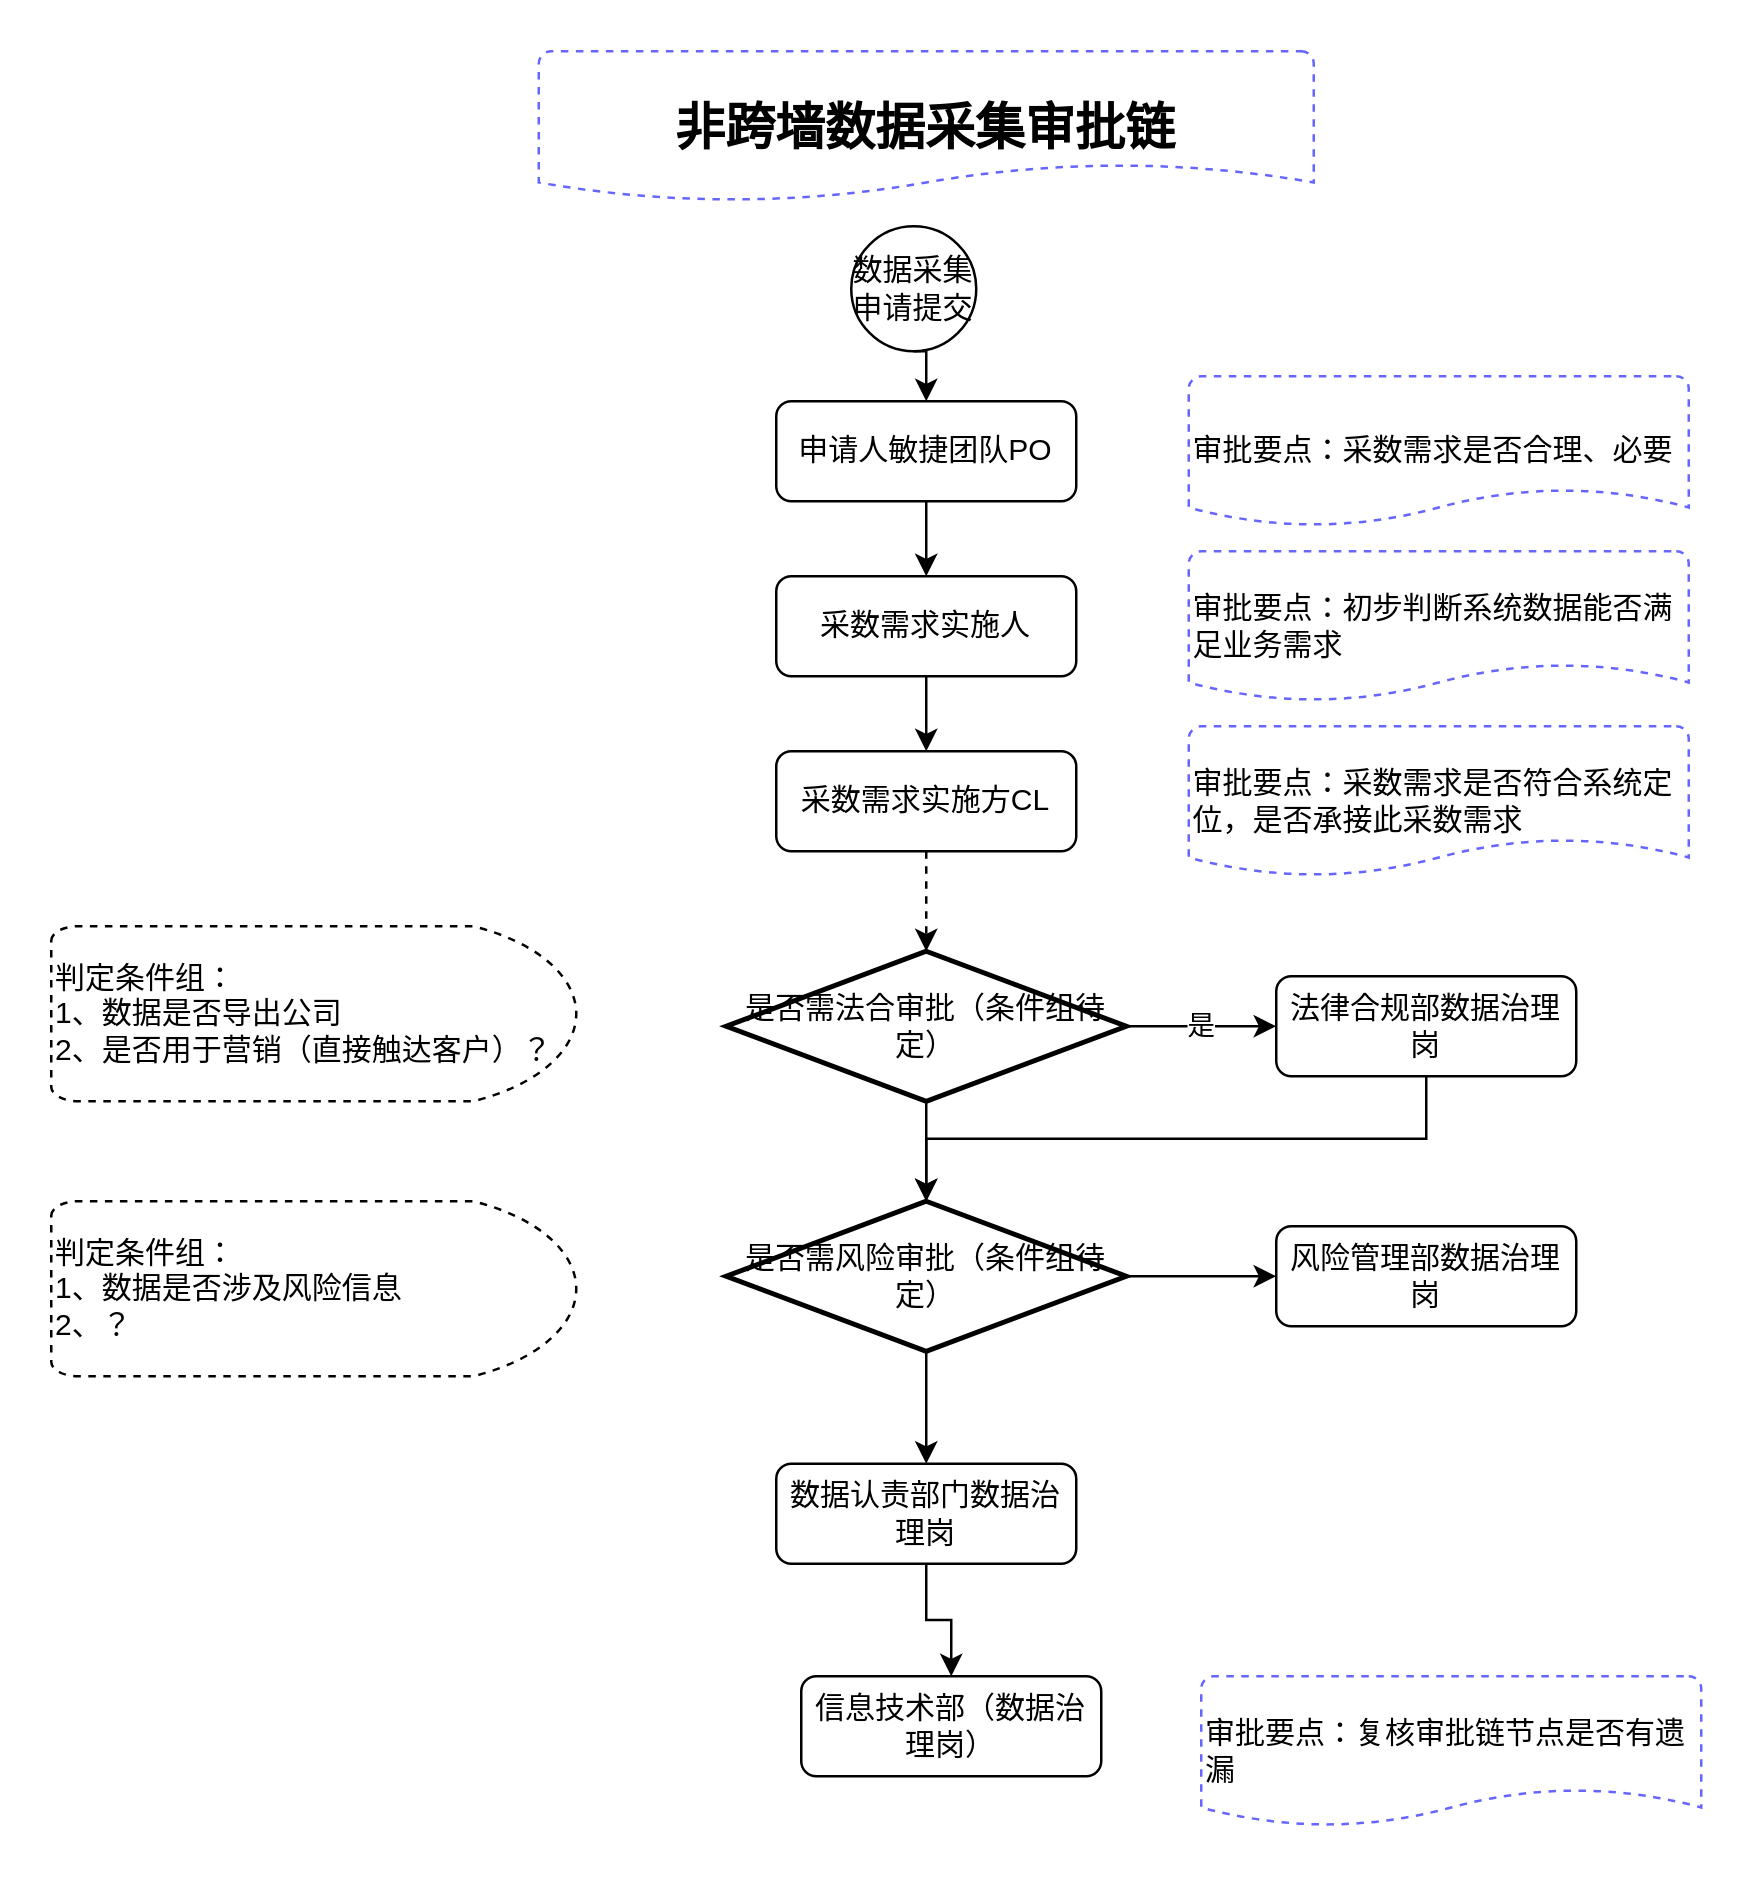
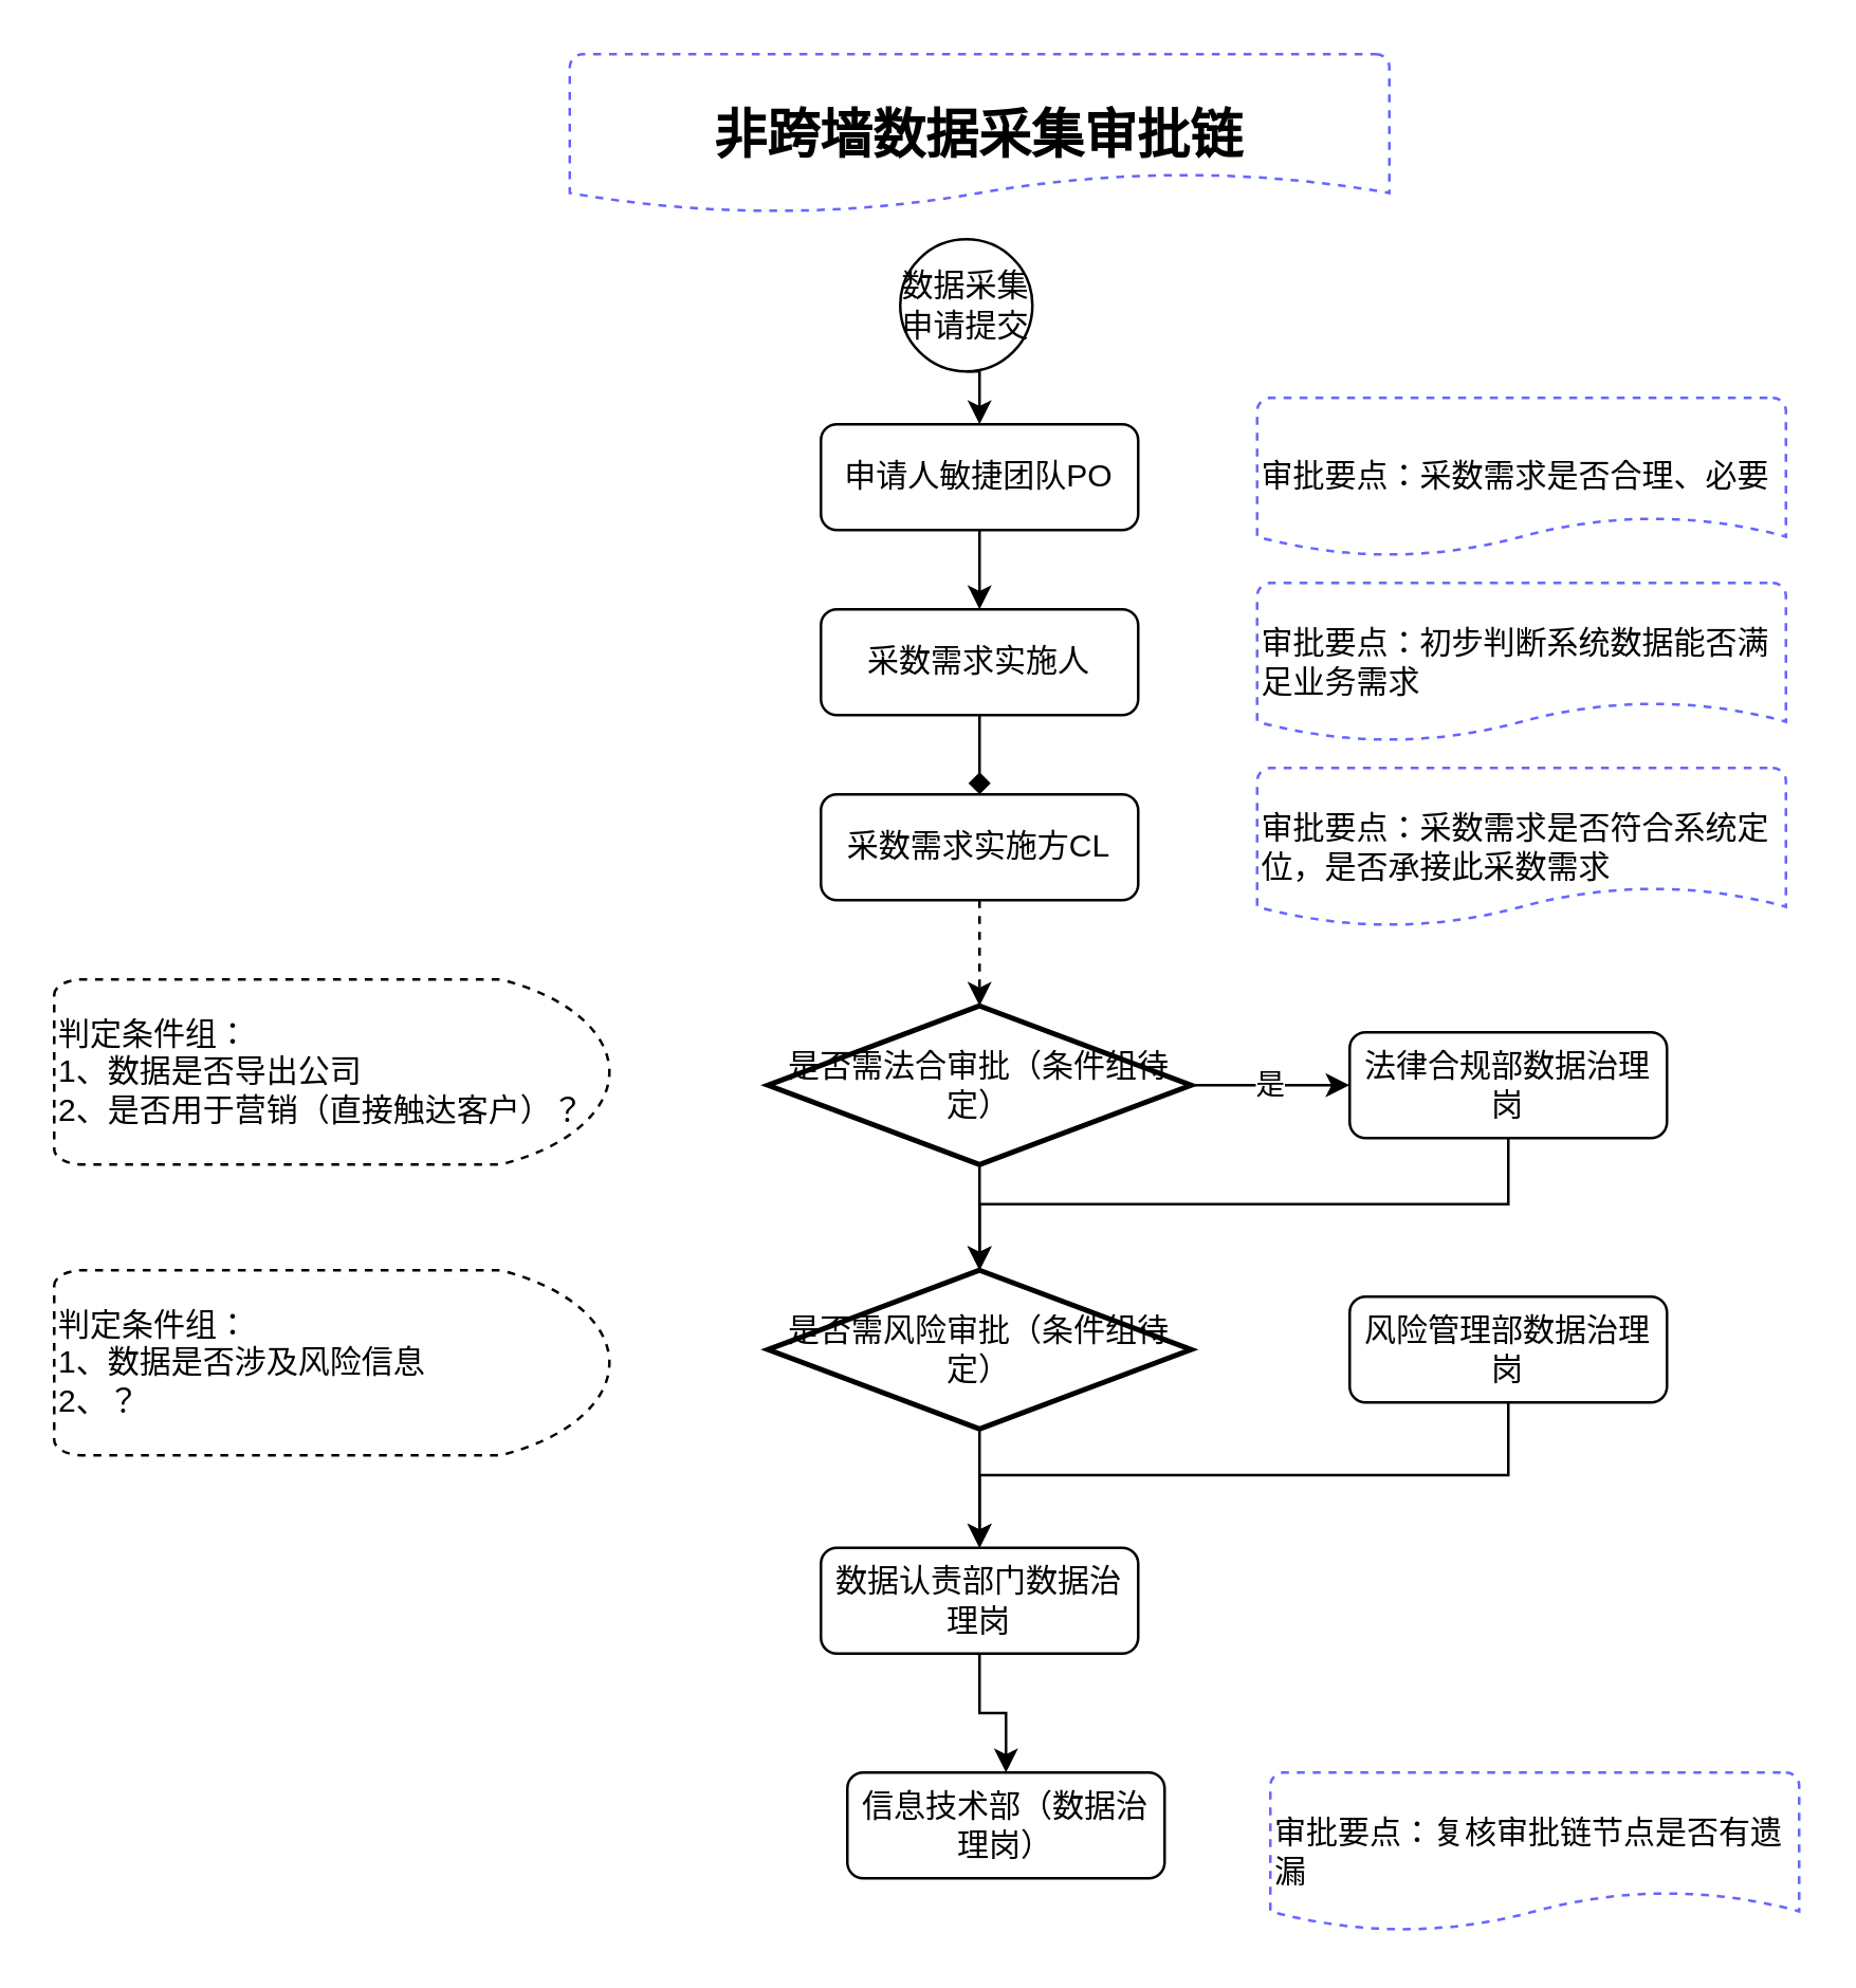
  <mxCell id="0" />
  <mxCell id="1" parent="0" />
  <mxCell id="2" style="edgeStyle=orthogonalEdgeStyle;rounded=0;orthogonalLoop=1;jettySize=auto;html=1;exitX=0.5;exitY=1;exitDx=0;exitDy=0;entryX=0.5;entryY=0;entryDx=0;entryDy=0;" edge="1" parent="1" source="3" target="10"><mxGeometry relative="1" as="geometry" /></mxCell>
  <mxCell id="3" value="数据采集申请提交" style="ellipse;whiteSpace=wrap;html=1;aspect=fixed;" vertex="1" parent="1"><mxGeometry x="340" y="90" width="50" height="50" as="geometry" /></mxCell>
- <mxCell id="4" style="edgeStyle=orthogonalEdgeStyle;rounded=0;orthogonalLoop=1;jettySize=auto;html=1;exitX=0.5;exitY=1;exitDx=0;exitDy=0;entryX=0.5;entryY=0;entryDx=0;entryDy=0;" edge="1" parent="1" source="5" target="7"><mxGeometry relative="1" as="geometry" /></mxCell>
+ <mxCell id="4" style="edgeStyle=orthogonalEdgeStyle;rounded=0;orthogonalLoop=1;jettySize=auto;html=1;exitX=0.5;exitY=1;exitDx=0;exitDy=0;entryX=0.5;entryY=0;entryDx=0;entryDy=0;endArrow=diamond;" edge="1" parent="1" source="5" target="7"><mxGeometry relative="1" as="geometry" /></mxCell>
  <mxCell id="5" value="&lt;span&gt;采数需求实施人&lt;/span&gt;" style="rounded=1;whiteSpace=wrap;html=1;" vertex="1" parent="1"><mxGeometry x="310" y="230" width="120" height="40" as="geometry" /></mxCell>
  <mxCell id="6" style="edgeStyle=orthogonalEdgeStyle;rounded=0;orthogonalLoop=1;jettySize=auto;html=1;entryX=0.5;entryY=0;entryDx=0;entryDy=0;entryPerimeter=0;dashed=1;" edge="1" parent="1" source="7" target="17"><mxGeometry relative="1" as="geometry" /></mxCell>
  <mxCell id="7" value="采数需求实施方CL" style="rounded=1;whiteSpace=wrap;html=1;" vertex="1" parent="1"><mxGeometry x="310" y="300" width="120" height="40" as="geometry" /></mxCell>
  <mxCell id="8" value="审批要点：采数需求是否合理、必要" style="strokeWidth=1;html=1;shape=mxgraph.flowchart.document2;whiteSpace=wrap;size=0.25;strokeColor=#6666FF;align=left;dashed=1;" vertex="1" parent="1"><mxGeometry x="475" y="150" width="200" height="60" as="geometry" /></mxCell>
  <mxCell id="9" style="edgeStyle=orthogonalEdgeStyle;rounded=0;orthogonalLoop=1;jettySize=auto;html=1;exitX=0.5;exitY=1;exitDx=0;exitDy=0;entryX=0.5;entryY=0;entryDx=0;entryDy=0;" edge="1" parent="1" source="10" target="5"><mxGeometry relative="1" as="geometry" /></mxCell>
  <mxCell id="10" value="申请人敏捷团队PO" style="rounded=1;whiteSpace=wrap;html=1;" vertex="1" parent="1"><mxGeometry x="310" y="160" width="120" height="40" as="geometry" /></mxCell>
  <mxCell id="11" value="审批要点：初步判断系统数据能否满足业务需求" style="strokeWidth=1;html=1;shape=mxgraph.flowchart.document2;whiteSpace=wrap;size=0.25;strokeColor=#6666FF;align=left;dashed=1;" vertex="1" parent="1"><mxGeometry x="475" y="220" width="200" height="60" as="geometry" /></mxCell>
  <mxCell id="12" value="审批要点：采数需求是否符合系统定位，是否承接此采数需求" style="strokeWidth=1;html=1;shape=mxgraph.flowchart.document2;whiteSpace=wrap;size=0.25;strokeColor=#6666FF;align=left;dashed=1;" vertex="1" parent="1"><mxGeometry x="475" y="290" width="200" height="60" as="geometry" /></mxCell>
  <mxCell id="13" style="edgeStyle=orthogonalEdgeStyle;rounded=0;orthogonalLoop=1;jettySize=auto;html=1;exitX=0.5;exitY=1;exitDx=0;exitDy=0;entryX=0.5;entryY=0;entryDx=0;entryDy=0;entryPerimeter=0;" edge="1" parent="1" source="14" target="23"><mxGeometry relative="1" as="geometry" /></mxCell>
  <mxCell id="14" value="法律合规部数据治理岗" style="rounded=1;whiteSpace=wrap;html=1;" vertex="1" parent="1"><mxGeometry x="510" y="390" width="120" height="40" as="geometry" /></mxCell>
  <mxCell id="15" value="是" style="edgeStyle=orthogonalEdgeStyle;rounded=0;orthogonalLoop=1;jettySize=auto;html=1;exitX=1;exitY=0.5;exitDx=0;exitDy=0;exitPerimeter=0;entryX=0;entryY=0.5;entryDx=0;entryDy=0;" edge="1" parent="1" source="17" target="14"><mxGeometry relative="1" as="geometry" /></mxCell>
  <mxCell id="16" style="edgeStyle=orthogonalEdgeStyle;rounded=0;orthogonalLoop=1;jettySize=auto;html=1;exitX=0.5;exitY=1;exitDx=0;exitDy=0;exitPerimeter=0;entryX=0.5;entryY=0;entryDx=0;entryDy=0;entryPerimeter=0;" edge="1" parent="1" source="17" target="23"><mxGeometry relative="1" as="geometry"><mxPoint x="370" y="470" as="targetPoint" /></mxGeometry></mxCell>
  <mxCell id="17" value="是否需法合审批（条件组待定）" style="strokeWidth=2;html=1;shape=mxgraph.flowchart.decision;whiteSpace=wrap;" vertex="1" parent="1"><mxGeometry x="290" y="380" width="160" height="60" as="geometry" /></mxCell>
+ <mxCell id="18" style="edgeStyle=orthogonalEdgeStyle;rounded=0;orthogonalLoop=1;jettySize=auto;html=1;exitX=0.5;exitY=1;exitDx=0;exitDy=0;entryX=0.5;entryY=0;entryDx=0;entryDy=0;" edge="1" parent="1" source="19" target="25"><mxGeometry relative="1" as="geometry" /></mxCell>
  <mxCell id="19" value="风险管理部数据治理岗" style="rounded=1;whiteSpace=wrap;html=1;" vertex="1" parent="1"><mxGeometry x="510" y="490" width="120" height="40" as="geometry" /></mxCell>
  <mxCell id="20" value="信息技术部（数据治理岗）" style="rounded=1;whiteSpace=wrap;html=1;" vertex="1" parent="1"><mxGeometry x="320" y="670" width="120" height="40" as="geometry" /></mxCell>
- <mxCell id="21" style="edgeStyle=orthogonalEdgeStyle;rounded=0;orthogonalLoop=1;jettySize=auto;html=1;exitX=1;exitY=0.5;exitDx=0;exitDy=0;exitPerimeter=0;" edge="1" parent="1" source="23" target="19"><mxGeometry relative="1" as="geometry" /></mxCell>
  <mxCell id="22" style="edgeStyle=orthogonalEdgeStyle;rounded=0;orthogonalLoop=1;jettySize=auto;html=1;entryX=0.5;entryY=0;entryDx=0;entryDy=0;" edge="1" parent="1" source="23" target="25"><mxGeometry relative="1" as="geometry" /></mxCell>
  <mxCell id="23" value="是否需风险审批（条件组待定）" style="strokeWidth=2;html=1;shape=mxgraph.flowchart.decision;whiteSpace=wrap;" vertex="1" parent="1"><mxGeometry x="290" y="480" width="160" height="60" as="geometry" /></mxCell>
  <mxCell id="24" style="edgeStyle=orthogonalEdgeStyle;rounded=0;orthogonalLoop=1;jettySize=auto;html=1;" edge="1" parent="1" source="25" target="20"><mxGeometry relative="1" as="geometry" /></mxCell>
  <mxCell id="25" value="数据认责部门数据治理岗" style="rounded=1;whiteSpace=wrap;html=1;" vertex="1" parent="1"><mxGeometry x="310" y="585" width="120" height="40" as="geometry" /></mxCell>
  <mxCell id="26" value="审批要点：复核审批链节点是否有遗漏" style="strokeWidth=1;html=1;shape=mxgraph.flowchart.document2;whiteSpace=wrap;size=0.25;strokeColor=#6666FF;align=left;dashed=1;" vertex="1" parent="1"><mxGeometry x="480" y="670" width="200" height="60" as="geometry" /></mxCell>
  <mxCell id="27" value="判定条件组：&lt;br&gt;1、数据是否导出公司&lt;br&gt;2、是否用于营销（直接触达客户）？" style="strokeWidth=1;html=1;shape=mxgraph.flowchart.delay;whiteSpace=wrap;dashed=1;align=left;" vertex="1" parent="1"><mxGeometry x="20" y="370" width="210" height="70" as="geometry" /></mxCell>
  <mxCell id="28" value="判定条件组：&lt;br&gt;1、数据是否涉及风险信息&lt;br&gt;2、？" style="strokeWidth=1;html=1;shape=mxgraph.flowchart.delay;whiteSpace=wrap;dashed=1;align=left;" vertex="1" parent="1"><mxGeometry x="20" y="480" width="210" height="70" as="geometry" /></mxCell>
  <mxCell id="29" value="&lt;b&gt;&lt;font style=&quot;font-size: 20px&quot;&gt;非跨墙数据采集审批链&lt;/font&gt;&lt;/b&gt;" style="strokeWidth=1;html=1;shape=mxgraph.flowchart.document2;whiteSpace=wrap;size=0.25;strokeColor=#6666FF;align=center;dashed=1;" vertex="1" parent="1"><mxGeometry x="215" y="20" width="310" height="60" as="geometry" /></mxCell>
